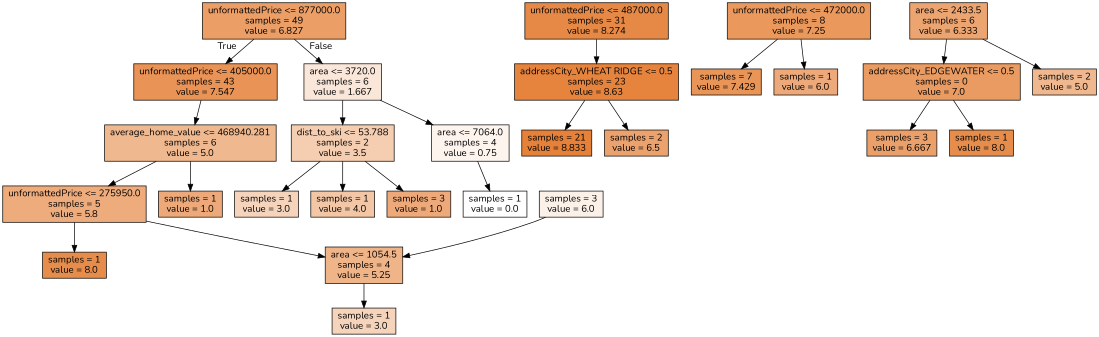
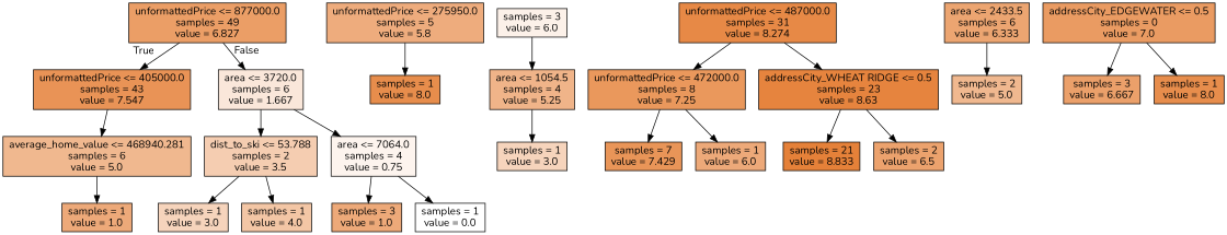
  digraph {
    fontname=Nunito
    node [color=black fillcolor="#eda979" fontname=Nunito shape=box style=filled]
    edge [fontname=Nunito]
    n1 [fillcolor="#eb9e66" label="unformattedPrice <= 877000.0\nsamples = 49\nvalue = 6.827"]
    n2 [fillcolor="#e99356" label="unformattedPrice <= 405000.0\nsamples = 43\nvalue = 7.547"]
    n3 [fillcolor="#fae7da" label="area <= 3720.0\nsamples = 6\nvalue = 1.667"]
    n4 [fillcolor="#f0b88f" label="average_home_value <= 468940.281\nsamples = 6\nvalue = 5.0"]
    n5 [fillcolor="#f5cdb1" label="dist_to_ski <= 53.788\nsamples = 2\nvalue = 3.5"]
    n6 [fillcolor="#fdf4ee" label="area <= 7064.0\nsamples = 4\nvalue = 0.75"]
    n7 [fillcolor="#eeac7d" label="unformattedPrice <= 275950.0\nsamples = 5\nvalue = 5.8"]
    n8 [label="samples = 1\nvalue = 1.0"]
    n9 [fillcolor="#e78d4c" label="samples = 1\nvalue = 8.0"]
    n10 [fillcolor="#f0b489" label="area <= 1054.5\nsamples = 4\nvalue = 5.25"]
    n11 [fillcolor="#f6d4bc" label="samples = 1\nvalue = 3.0"]
    n12 [fillcolor="#fcf1e9" label="samples = 3\nvalue = 6.0"]
    n13 [fillcolor="#e78946" label="unformattedPrice <= 487000.0\nsamples = 31\nvalue = 8.274"]
    n14 [fillcolor="#ea985c" label="unformattedPrice <= 472000.0\nsamples = 8\nvalue = 7.25"]
    n15 [fillcolor="#e6843e" label="addressCity_WHEAT RIDGE <= 0.5\nsamples = 23\nvalue = 8.63"]
    n16 [fillcolor="#eca571" label="area <= 2433.5\nsamples = 6\nvalue = 6.333"]
    n17 [fillcolor="#ea9b62" label="addressCity_EDGEWATER <= 0.5\nsamples = 0\nvalue = 7.0"]
    n18 [fillcolor="#f0b88f" label="samples = 2\nvalue = 5.0"]
    n19 [fillcolor="#e99558" label="samples = 7\nvalue = 7.429"]
    n20 [label="samples = 1\nvalue = 6.0"]
    n21 [fillcolor="#e58139" label="samples = 21\nvalue = 8.833"]
    n22 [fillcolor="#eca26d" label="samples = 2\nvalue = 6.5"]
    n23 [fillcolor="#eba06a" label="samples = 3\nvalue = 6.667"]
    n24 [fillcolor="#e78d4c" label="samples = 1\nvalue = 8.0"]
    n25 [fillcolor="#f6d4bc" label="samples = 1\nvalue = 3.0"]
    n26 [fillcolor="#f3c6a5" label="samples = 1\nvalue = 4.0"]
    n27 [label="samples = 3\nvalue = 1.0"]
    n28 [fillcolor="#ffffff" label="samples = 1\nvalue = 0.0"]
    n1 -> n2 [headlabel=True labelangle=45 labeldistance=2.5]
    n1 -> n3 [headlabel=False labelangle=-45 labeldistance=2.5]
    n2 -> n4
    n3 -> n5
    n3 -> n6
-   n4 -> n7
    n4 -> n8
    n5 -> n25
    n5 -> n26
-   n5 -> n27
+   n6 -> n27
    n6 -> n28
    n7 -> n9
-   n7 -> n10
    n10 -> n11
    n12 -> n10
+   n13 -> n14
    n13 -> n15
    n14 -> n19
    n14 -> n20
    n15 -> n21
    n15 -> n22
-   n16 -> n17
    n16 -> n18
    n17 -> n23
    n17 -> n24
  }
